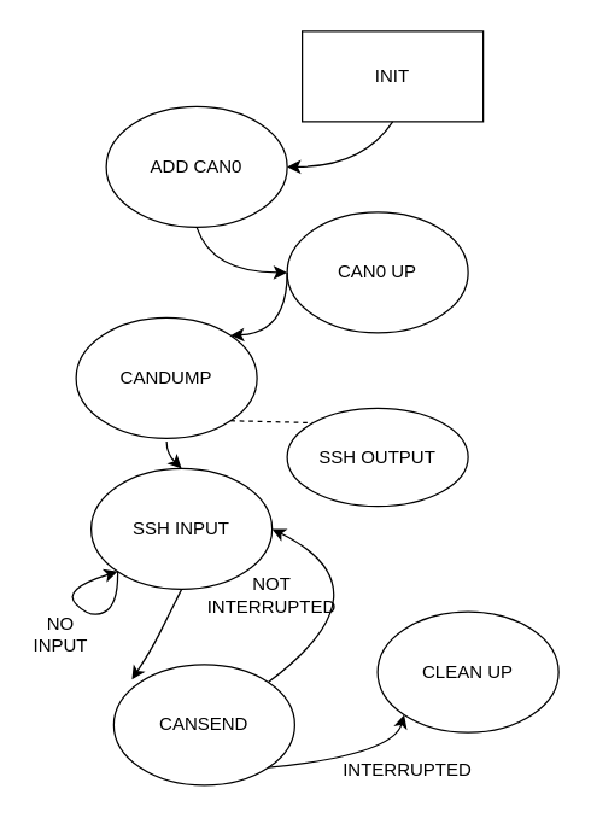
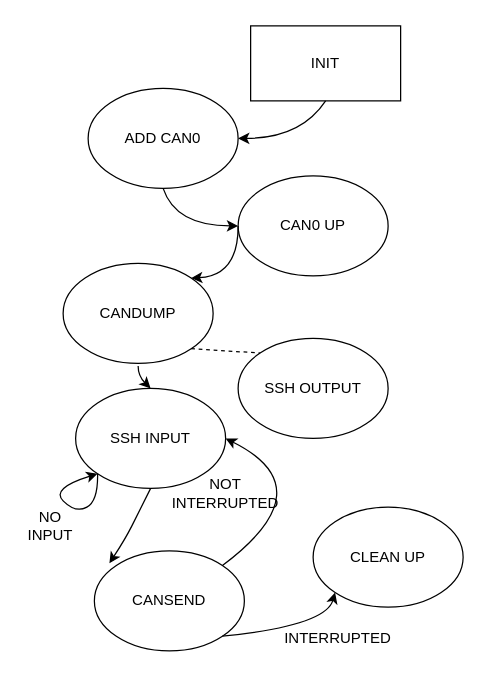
  <mxCell id="0" />
  <mxCell id="1" parent="0" />
  <mxCell id="2" value="&lt;div&gt;INIT&lt;/div&gt;" style="rounded=0;whiteSpace=wrap;html=1;" vertex="1" parent="1"><mxGeometry x="200" y="20" width="120" height="60" as="geometry" /></mxCell>
  <mxCell id="3" value="" style="curved=1;endArrow=classic;html=1;exitX=0.5;exitY=1;exitDx=0;exitDy=0;entryX=1;entryY=0.5;entryDx=0;entryDy=0;" edge="1" parent="1" source="2" target="5"><mxGeometry width="50" height="50" relative="1" as="geometry"><mxPoint x="60" y="-20" as="sourcePoint" /><mxPoint x="120" y="-50" as="targetPoint" /><Array as="points"><mxPoint x="240" y="110" /></Array></mxGeometry></mxCell>
  <mxCell id="4" value="CAN0 UP" style="ellipse;whiteSpace=wrap;html=1;" vertex="1" parent="1"><mxGeometry x="190" y="140" width="120" height="80" as="geometry" /></mxCell>
  <mxCell id="5" value="ADD CAN0" style="ellipse;whiteSpace=wrap;html=1;" vertex="1" parent="1"><mxGeometry x="70" y="70" width="120" height="80" as="geometry" /></mxCell>
  <mxCell id="6" value="" style="curved=1;endArrow=classic;html=1;exitX=0.5;exitY=1;exitDx=0;exitDy=0;entryX=0;entryY=0.5;entryDx=0;entryDy=0;" edge="1" parent="1" source="5" target="4"><mxGeometry width="50" height="50" relative="1" as="geometry"><mxPoint x="60" y="220" as="sourcePoint" /><mxPoint x="350" y="120" as="targetPoint" /><Array as="points"><mxPoint x="140" y="180" /></Array></mxGeometry></mxCell>
  <mxCell id="7" value="CANDUMP" style="ellipse;whiteSpace=wrap;html=1;" vertex="1" parent="1"><mxGeometry x="50" y="210" width="120" height="80" as="geometry" /></mxCell>
  <mxCell id="8" value="" style="curved=1;endArrow=classic;html=1;exitX=0;exitY=0.5;exitDx=0;exitDy=0;entryX=1;entryY=0;entryDx=0;entryDy=0;" edge="1" parent="1" target="7" source="4"><mxGeometry width="50" height="50" relative="1" as="geometry"><mxPoint x="120" y="150" as="sourcePoint" /><mxPoint x="350" y="240" as="targetPoint" /><Array as="points"><mxPoint x="190" y="220" /></Array></mxGeometry></mxCell>
  <mxCell id="9" value="SSH INPUT" style="ellipse;whiteSpace=wrap;html=1;" vertex="1" parent="1"><mxGeometry x="60" y="310" width="120" height="80" as="geometry" /></mxCell>
  <mxCell id="10" value="" style="curved=1;endArrow=classic;html=1;entryX=0.5;entryY=0;entryDx=0;entryDy=0;" edge="1" parent="1" target="9"><mxGeometry width="50" height="50" relative="1" as="geometry"><mxPoint x="110" y="292" as="sourcePoint" /><mxPoint x="350" y="360" as="targetPoint" /><Array as="points"><mxPoint x="110" y="300" /></Array></mxGeometry></mxCell>
- <mxCell id="11" value="SSH OUTPUT" style="ellipse;whiteSpace=wrap;html=1;" vertex="1" parent="1"><mxGeometry x="190" y="270" width="120" height="65" as="geometry" /></mxCell>
+ <mxCell id="11" value="SSH OUTPUT" style="ellipse;whiteSpace=wrap;html=1;" vertex="1" parent="1"><mxGeometry x="190" y="270" width="120" height="80" as="geometry" /></mxCell>
  <mxCell id="12" value="" style="endArrow=none;dashed=1;html=1;entryX=0;entryY=0;entryDx=0;entryDy=0;exitX=1;exitY=1;exitDx=0;exitDy=0;" edge="1" parent="1" source="7" target="11"><mxGeometry width="50" height="50" relative="1" as="geometry"><mxPoint x="60" y="460" as="sourcePoint" /><mxPoint x="110" y="410" as="targetPoint" /></mxGeometry></mxCell>
  <mxCell id="13" value="CANSEND" style="ellipse;whiteSpace=wrap;html=1;" vertex="1" parent="1"><mxGeometry x="75" y="440" width="120" height="80" as="geometry" /></mxCell>
  <mxCell id="14" value="" style="curved=1;endArrow=classic;html=1;exitX=0.5;exitY=1;exitDx=0;exitDy=0;entryX=0.1;entryY=0.125;entryDx=0;entryDy=0;entryPerimeter=0;" edge="1" parent="1" source="9" target="13"><mxGeometry width="50" height="50" relative="1" as="geometry"><mxPoint x="40" y="580" as="sourcePoint" /><mxPoint x="260" y="540" as="targetPoint" /><Array as="points"><mxPoint x="110" y="410" /><mxPoint x="100" y="430" /></Array></mxGeometry></mxCell>
  <mxCell id="15" value="" style="curved=1;endArrow=classic;html=1;exitX=1;exitY=1;exitDx=0;exitDy=0;entryX=0;entryY=1;entryDx=0;entryDy=0;" edge="1" parent="1" source="13" target="16"><mxGeometry width="50" height="50" relative="1" as="geometry"><mxPoint x="60" y="590" as="sourcePoint" /><mxPoint x="240" y="530" as="targetPoint" /><Array as="points"><mxPoint x="260" y="500" /></Array></mxGeometry></mxCell>
  <mxCell id="16" value="CLEAN UP" style="ellipse;whiteSpace=wrap;html=1;" vertex="1" parent="1"><mxGeometry x="250" y="405" width="120" height="80" as="geometry" /></mxCell>
  <mxCell id="17" value="" style="curved=1;endArrow=classic;html=1;entryX=0;entryY=1;entryDx=0;entryDy=0;exitX=0;exitY=1;exitDx=0;exitDy=0;" edge="1" parent="1" source="9" target="9"><mxGeometry width="50" height="50" relative="1" as="geometry"><mxPoint x="60" y="640" as="sourcePoint" /><mxPoint x="110" y="590" as="targetPoint" /><Array as="points"><mxPoint x="78" y="400" /><mxPoint x="60" y="410" /><mxPoint x="40" y="390" /></Array></mxGeometry></mxCell>
  <mxCell id="18" value="NO INPUT" style="text;html=1;strokeColor=none;fillColor=none;align=center;verticalAlign=middle;whiteSpace=wrap;rounded=0;" vertex="1" parent="1"><mxGeometry x="20" y="410" width="40" height="20" as="geometry" /></mxCell>
  <mxCell id="19" value="" style="curved=1;endArrow=classic;html=1;entryX=1;entryY=0.5;entryDx=0;entryDy=0;exitX=1;exitY=0;exitDx=0;exitDy=0;" edge="1" parent="1" source="13" target="9"><mxGeometry width="50" height="50" relative="1" as="geometry"><mxPoint x="20" y="590" as="sourcePoint" /><mxPoint x="70" y="540" as="targetPoint" /><Array as="points"><mxPoint x="260" y="390" /></Array></mxGeometry></mxCell>
  <mxCell id="20" value="INTERRUPTED" style="text;html=1;strokeColor=none;fillColor=none;align=center;verticalAlign=middle;whiteSpace=wrap;rounded=0;" vertex="1" parent="1"><mxGeometry x="250" y="500" width="40" height="20" as="geometry" /></mxCell>
  <mxCell id="21" value="NOT INTERRUPTED" style="text;html=1;strokeColor=none;fillColor=none;align=center;verticalAlign=middle;whiteSpace=wrap;rounded=0;" vertex="1" parent="1"><mxGeometry x="160" y="384" width="40" height="20" as="geometry" /></mxCell>
